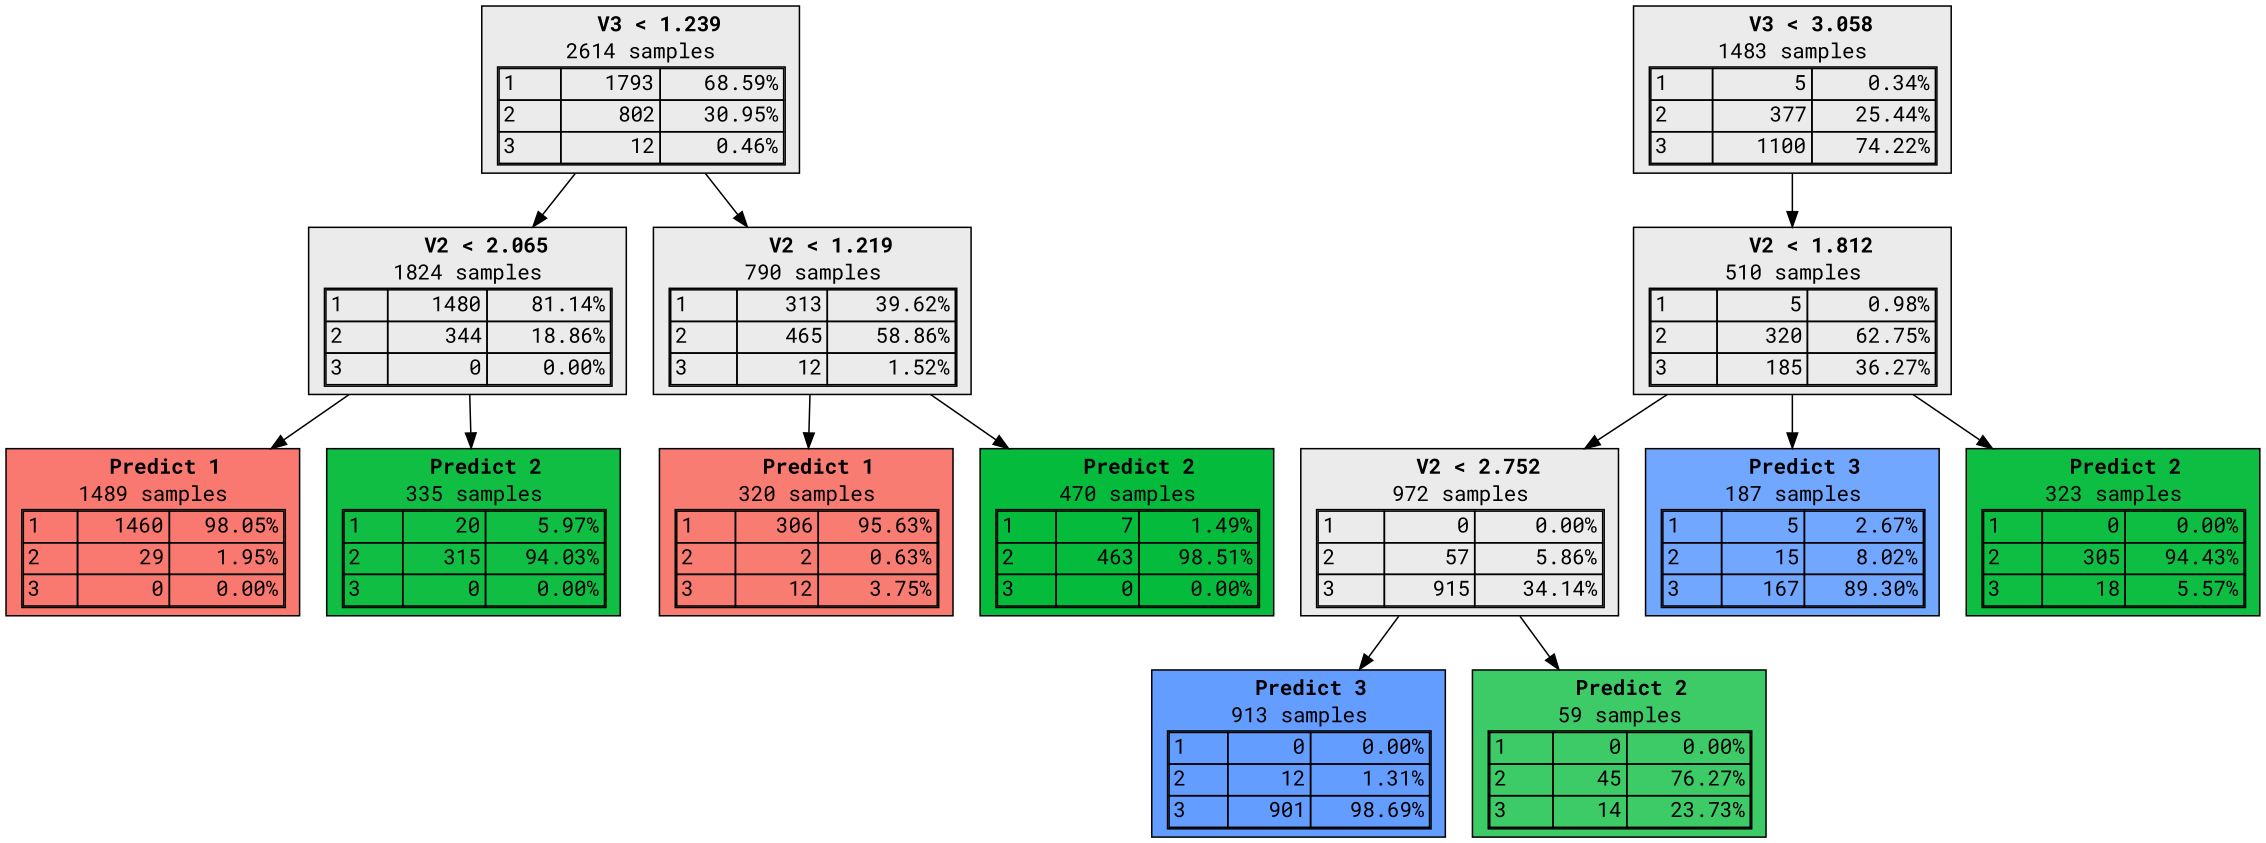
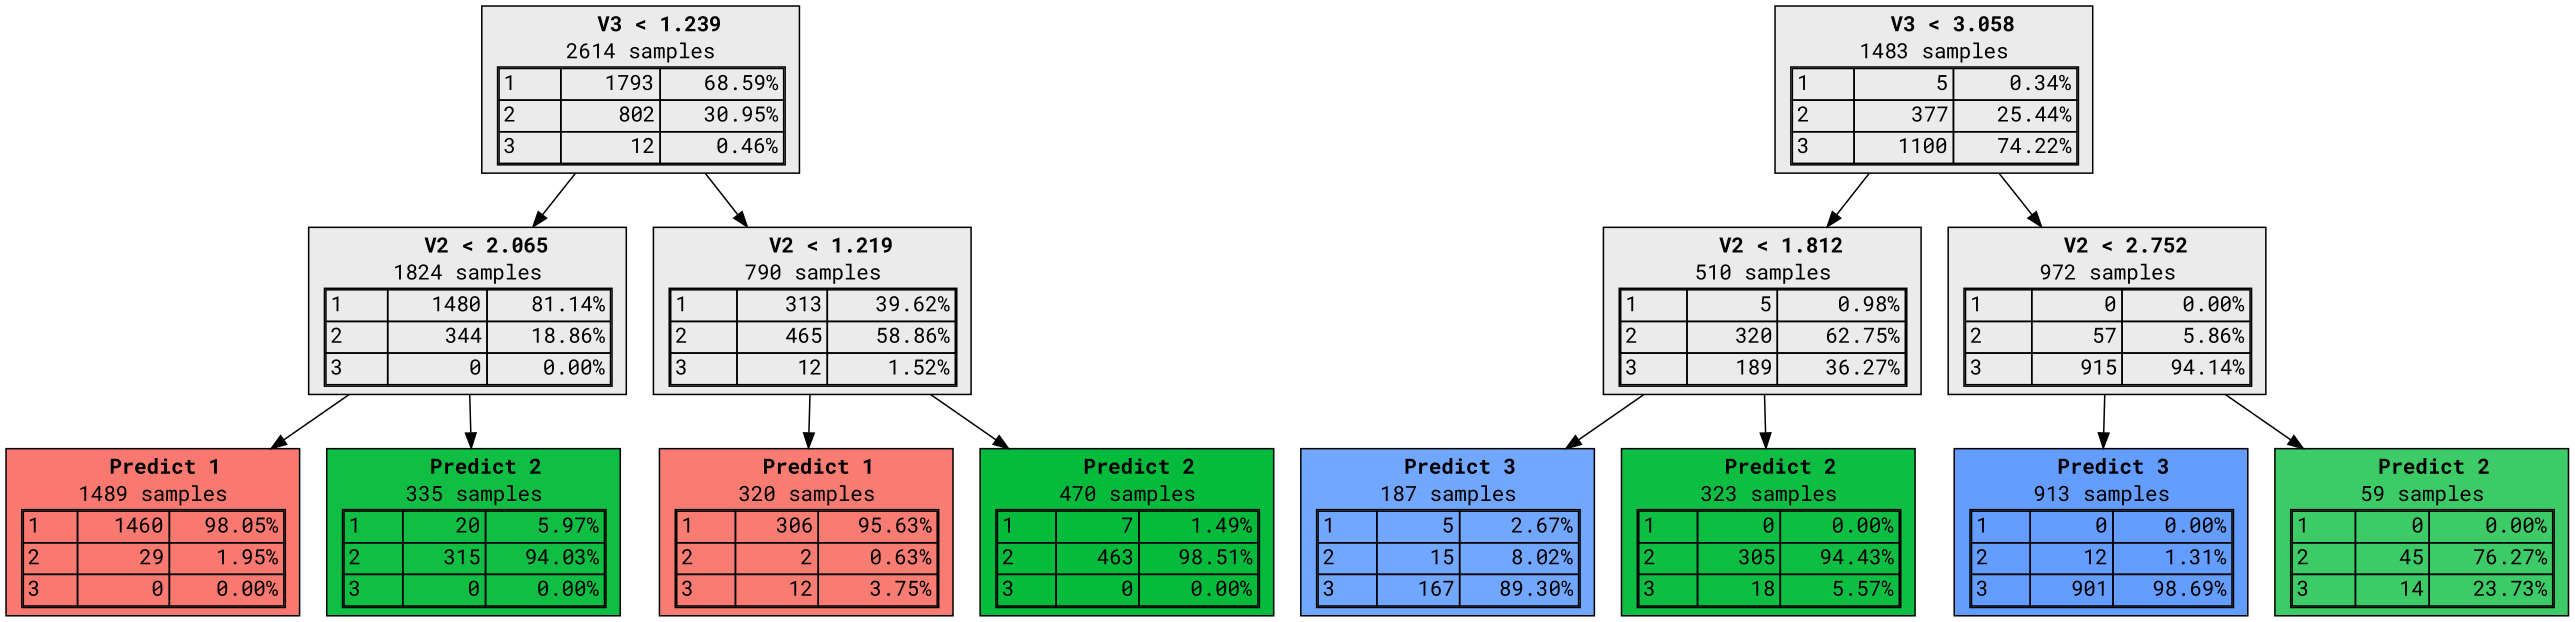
  digraph {
    fontname="Roboto Mono"
    node [fillcolor="#EBEBEB" fontname="Roboto Mono" shape=box style=filled color=black]
    edge [fontname="Roboto Mono"]
    n1 [label=<  <TABLE BORDER="0" CELLPADDING="0">       <TR>     <TD>       <B> V3 &lt; 1.239</B>     </TD>   </TR>      <TR>       <TD>2614 samples</TD>     </TR>     <TR>   <TD>     <TABLE CELLSPACING="0">         <TR class="highlighted">     <TD ALIGN="LEFT">1</TD>     <TD ALIGN="RIGHT">1793</TD>     <TD ALIGN="RIGHT">68.59%</TD>   </TR>   <TR >     <TD ALIGN="LEFT">2</TD>     <TD ALIGN="RIGHT">802</TD>     <TD ALIGN="RIGHT">30.95%</TD>   </TR>   <TR >     <TD ALIGN="LEFT">3</TD>     <TD ALIGN="RIGHT">12</TD>     <TD ALIGN="RIGHT">0.46%</TD>   </TR>      </TABLE>   </TD> </TR>    </TABLE> > color=""]
    n2 [label=<  <TABLE BORDER="0" CELLPADDING="0">       <TR>     <TD>       <B> V2 &lt; 2.065</B>     </TD>   </TR>      <TR>       <TD>1824 samples</TD>     </TR>     <TR>   <TD>     <TABLE CELLSPACING="0">         <TR class="highlighted">     <TD ALIGN="LEFT">1</TD>     <TD ALIGN="RIGHT">1480</TD>     <TD ALIGN="RIGHT">81.14%</TD>   </TR>   <TR >     <TD ALIGN="LEFT">2</TD>     <TD ALIGN="RIGHT">344</TD>     <TD ALIGN="RIGHT">18.86%</TD>   </TR>   <TR >     <TD ALIGN="LEFT">3</TD>     <TD ALIGN="RIGHT">0</TD>     <TD ALIGN="RIGHT">0.00%</TD>   </TR>      </TABLE>   </TD> </TR>    </TABLE> > color=""]
    n3 [label=<  <TABLE BORDER="0" CELLPADDING="0">       <TR>     <TD>       <B> V2 &lt; 1.219</B>     </TD>   </TR>      <TR>       <TD>790 samples</TD>     </TR>     <TR>   <TD>     <TABLE CELLSPACING="0">         <TR >     <TD ALIGN="LEFT">1</TD>     <TD ALIGN="RIGHT">313</TD>     <TD ALIGN="RIGHT">39.62%</TD>   </TR>   <TR class="highlighted">     <TD ALIGN="LEFT">2</TD>     <TD ALIGN="RIGHT">465</TD>     <TD ALIGN="RIGHT">58.86%</TD>   </TR>   <TR >     <TD ALIGN="LEFT">3</TD>     <TD ALIGN="RIGHT">12</TD>     <TD ALIGN="RIGHT">1.52%</TD>   </TR>      </TABLE>   </TD> </TR>    </TABLE> > color=""]
    n4 [label=<  <TABLE BORDER="0" CELLPADDING="0">       <TR>     <TD>       <B> V3 &lt; 3.058</B>     </TD>   </TR>      <TR>       <TD>1483 samples</TD>     </TR>     <TR>   <TD>     <TABLE CELLSPACING="0">         <TR >     <TD ALIGN="LEFT">1</TD>     <TD ALIGN="RIGHT">5</TD>     <TD ALIGN="RIGHT">0.34%</TD>   </TR>   <TR >     <TD ALIGN="LEFT">2</TD>     <TD ALIGN="RIGHT">377</TD>     <TD ALIGN="RIGHT">25.44%</TD>   </TR>   <TR class="highlighted">     <TD ALIGN="LEFT">3</TD>     <TD ALIGN="RIGHT">1100</TD>     <TD ALIGN="RIGHT">74.22%</TD>   </TR>      </TABLE>   </TD> </TR>    </TABLE> > color=""]
-   n5 [label=<  <TABLE BORDER="0" CELLPADDING="0">       <TR>     <TD>       <B> V2 &lt; 1.812</B>     </TD>   </TR>      <TR>       <TD>510 samples</TD>     </TR>     <TR>   <TD>     <TABLE CELLSPACING="0">         <TR >     <TD ALIGN="LEFT">1</TD>     <TD ALIGN="RIGHT">5</TD>     <TD ALIGN="RIGHT">0.98%</TD>   </TR>   <TR class="highlighted">     <TD ALIGN="LEFT">2</TD>     <TD ALIGN="RIGHT">320</TD>     <TD ALIGN="RIGHT">62.75%</TD>   </TR>   <TR >     <TD ALIGN="LEFT">3</TD>     <TD ALIGN="RIGHT">185</TD>     <TD ALIGN="RIGHT">36.27%</TD>   </TR>      </TABLE>   </TD> </TR>    </TABLE> > color=""]
-   n6 [label=<  <TABLE BORDER="0" CELLPADDING="0">       <TR>     <TD>       <B> V2 &lt; 2.752</B>     </TD>   </TR>      <TR>       <TD>972 samples</TD>     </TR>     <TR>   <TD>     <TABLE CELLSPACING="0">         <TR >     <TD ALIGN="LEFT">1</TD>     <TD ALIGN="RIGHT">0</TD>     <TD ALIGN="RIGHT">0.00%</TD>   </TR>   <TR >     <TD ALIGN="LEFT">2</TD>     <TD ALIGN="RIGHT">57</TD>     <TD ALIGN="RIGHT">5.86%</TD>   </TR>   <TR class="highlighted">     <TD ALIGN="LEFT">3</TD>     <TD ALIGN="RIGHT">915</TD>     <TD ALIGN="RIGHT">34.14%</TD>   </TR>      </TABLE>   </TD> </TR>    </TABLE> > color=""]
+   n5 [label=<  <TABLE BORDER="0" CELLPADDING="0">       <TR>     <TD>       <B> V2 &lt; 1.812</B>     </TD>   </TR>      <TR>       <TD>510 samples</TD>     </TR>     <TR>   <TD>     <TABLE CELLSPACING="0">         <TR >     <TD ALIGN="LEFT">1</TD>     <TD ALIGN="RIGHT">5</TD>     <TD ALIGN="RIGHT">0.98%</TD>   </TR>   <TR class="highlighted">     <TD ALIGN="LEFT">2</TD>     <TD ALIGN="RIGHT">320</TD>     <TD ALIGN="RIGHT">62.75%</TD>   </TR>   <TR >     <TD ALIGN="LEFT">3</TD>     <TD ALIGN="RIGHT">189</TD>     <TD ALIGN="RIGHT">36.27%</TD>   </TR>      </TABLE>   </TD> </TR>    </TABLE> > color=""]
+   n6 [label=<  <TABLE BORDER="0" CELLPADDING="0">       <TR>     <TD>       <B> V2 &lt; 2.752</B>     </TD>   </TR>      <TR>       <TD>972 samples</TD>     </TR>     <TR>   <TD>     <TABLE CELLSPACING="0">         <TR >     <TD ALIGN="LEFT">1</TD>     <TD ALIGN="RIGHT">0</TD>     <TD ALIGN="RIGHT">0.00%</TD>   </TR>   <TR >     <TD ALIGN="LEFT">2</TD>     <TD ALIGN="RIGHT">57</TD>     <TD ALIGN="RIGHT">5.86%</TD>   </TR>   <TR class="highlighted">     <TD ALIGN="LEFT">3</TD>     <TD ALIGN="RIGHT">915</TD>     <TD ALIGN="RIGHT">94.14%</TD>   </TR>      </TABLE>   </TD> </TR>    </TABLE> > color=""]
    n7 [fillcolor="#F8766Dfa" label=<  <TABLE BORDER="0" CELLPADDING="0">       <TR>     <TD>       <B>Predict 1</B>     </TD>   </TR>      <TR>       <TD>1489 samples</TD>     </TR>     <TR>   <TD>     <TABLE CELLSPACING="0">         <TR class="highlighted">     <TD ALIGN="LEFT">1</TD>     <TD ALIGN="RIGHT">1460</TD>     <TD ALIGN="RIGHT">98.05%</TD>   </TR>   <TR >     <TD ALIGN="LEFT">2</TD>     <TD ALIGN="RIGHT">29</TD>     <TD ALIGN="RIGHT">1.95%</TD>   </TR>   <TR >     <TD ALIGN="LEFT">3</TD>     <TD ALIGN="RIGHT">0</TD>     <TD ALIGN="RIGHT">0.00%</TD>   </TR>      </TABLE>   </TD> </TR>    </TABLE> >]
    n8 [fillcolor="#00BA38f0" label=<  <TABLE BORDER="0" CELLPADDING="0">       <TR>     <TD>       <B>Predict 2</B>     </TD>   </TR>      <TR>       <TD>335 samples</TD>     </TR>     <TR>   <TD>     <TABLE CELLSPACING="0">         <TR >     <TD ALIGN="LEFT">1</TD>     <TD ALIGN="RIGHT">20</TD>     <TD ALIGN="RIGHT">5.97%</TD>   </TR>   <TR class="highlighted">     <TD ALIGN="LEFT">2</TD>     <TD ALIGN="RIGHT">315</TD>     <TD ALIGN="RIGHT">94.03%</TD>   </TR>   <TR >     <TD ALIGN="LEFT">3</TD>     <TD ALIGN="RIGHT">0</TD>     <TD ALIGN="RIGHT">0.00%</TD>   </TR>      </TABLE>   </TD> </TR>    </TABLE> >]
    n9 [fillcolor="#F8766Df4" label=<  <TABLE BORDER="0" CELLPADDING="0">       <TR>     <TD>       <B>Predict 1</B>     </TD>   </TR>      <TR>       <TD>320 samples</TD>     </TR>     <TR>   <TD>     <TABLE CELLSPACING="0">         <TR class="highlighted">     <TD ALIGN="LEFT">1</TD>     <TD ALIGN="RIGHT">306</TD>     <TD ALIGN="RIGHT">95.63%</TD>   </TR>   <TR >     <TD ALIGN="LEFT">2</TD>     <TD ALIGN="RIGHT">2</TD>     <TD ALIGN="RIGHT">0.63%</TD>   </TR>   <TR >     <TD ALIGN="LEFT">3</TD>     <TD ALIGN="RIGHT">12</TD>     <TD ALIGN="RIGHT">3.75%</TD>   </TR>      </TABLE>   </TD> </TR>    </TABLE> >]
    n10 [fillcolor="#00BA38fb" label=<  <TABLE BORDER="0" CELLPADDING="0">       <TR>     <TD>       <B>Predict 2</B>     </TD>   </TR>      <TR>       <TD>470 samples</TD>     </TR>     <TR>   <TD>     <TABLE CELLSPACING="0">         <TR >     <TD ALIGN="LEFT">1</TD>     <TD ALIGN="RIGHT">7</TD>     <TD ALIGN="RIGHT">1.49%</TD>   </TR>   <TR class="highlighted">     <TD ALIGN="LEFT">2</TD>     <TD ALIGN="RIGHT">463</TD>     <TD ALIGN="RIGHT">98.51%</TD>   </TR>   <TR >     <TD ALIGN="LEFT">3</TD>     <TD ALIGN="RIGHT">0</TD>     <TD ALIGN="RIGHT">0.00%</TD>   </TR>      </TABLE>   </TD> </TR>    </TABLE> >]
    n11 [fillcolor="#619CFFe4" label=<  <TABLE BORDER="0" CELLPADDING="0">       <TR>     <TD>       <B>Predict 3</B>     </TD>   </TR>      <TR>       <TD>187 samples</TD>     </TR>     <TR>   <TD>     <TABLE CELLSPACING="0">         <TR >     <TD ALIGN="LEFT">1</TD>     <TD ALIGN="RIGHT">5</TD>     <TD ALIGN="RIGHT">2.67%</TD>   </TR>   <TR >     <TD ALIGN="LEFT">2</TD>     <TD ALIGN="RIGHT">15</TD>     <TD ALIGN="RIGHT">8.02%</TD>   </TR>   <TR class="highlighted">     <TD ALIGN="LEFT">3</TD>     <TD ALIGN="RIGHT">167</TD>     <TD ALIGN="RIGHT">89.30%</TD>   </TR>      </TABLE>   </TD> </TR>    </TABLE> >]
    n12 [fillcolor="#00BA38f1" label=<  <TABLE BORDER="0" CELLPADDING="0">       <TR>     <TD>       <B>Predict 2</B>     </TD>   </TR>      <TR>       <TD>323 samples</TD>     </TR>     <TR>   <TD>     <TABLE CELLSPACING="0">         <TR >     <TD ALIGN="LEFT">1</TD>     <TD ALIGN="RIGHT">0</TD>     <TD ALIGN="RIGHT">0.00%</TD>   </TR>   <TR class="highlighted">     <TD ALIGN="LEFT">2</TD>     <TD ALIGN="RIGHT">305</TD>     <TD ALIGN="RIGHT">94.43%</TD>   </TR>   <TR >     <TD ALIGN="LEFT">3</TD>     <TD ALIGN="RIGHT">18</TD>     <TD ALIGN="RIGHT">5.57%</TD>   </TR>      </TABLE>   </TD> </TR>    </TABLE> >]
    n13 [fillcolor="#619CFFfc" label=<  <TABLE BORDER="0" CELLPADDING="0">       <TR>     <TD>       <B>Predict 3</B>     </TD>   </TR>      <TR>       <TD>913 samples</TD>     </TR>     <TR>   <TD>     <TABLE CELLSPACING="0">         <TR >     <TD ALIGN="LEFT">1</TD>     <TD ALIGN="RIGHT">0</TD>     <TD ALIGN="RIGHT">0.00%</TD>   </TR>   <TR >     <TD ALIGN="LEFT">2</TD>     <TD ALIGN="RIGHT">12</TD>     <TD ALIGN="RIGHT">1.31%</TD>   </TR>   <TR class="highlighted">     <TD ALIGN="LEFT">3</TD>     <TD ALIGN="RIGHT">901</TD>     <TD ALIGN="RIGHT">98.69%</TD>   </TR>      </TABLE>   </TD> </TR>    </TABLE> >]
    n14 [fillcolor="#00BA38c2" label=<  <TABLE BORDER="0" CELLPADDING="0">       <TR>     <TD>       <B>Predict 2</B>     </TD>   </TR>      <TR>       <TD>59 samples</TD>     </TR>     <TR>   <TD>     <TABLE CELLSPACING="0">         <TR >     <TD ALIGN="LEFT">1</TD>     <TD ALIGN="RIGHT">0</TD>     <TD ALIGN="RIGHT">0.00%</TD>   </TR>   <TR class="highlighted">     <TD ALIGN="LEFT">2</TD>     <TD ALIGN="RIGHT">45</TD>     <TD ALIGN="RIGHT">76.27%</TD>   </TR>   <TR >     <TD ALIGN="LEFT">3</TD>     <TD ALIGN="RIGHT">14</TD>     <TD ALIGN="RIGHT">23.73%</TD>   </TR>      </TABLE>   </TD> </TR>    </TABLE> >]
    n1 -> n2
    n1 -> n3
    n2 -> n7
    n2 -> n8
    n3 -> n9
    n3 -> n10
    n4 -> n5
-   n5 -> n6
+   n4 -> n6
    n5 -> n11
    n5 -> n12
    n6 -> n13
    n6 -> n14
  }
